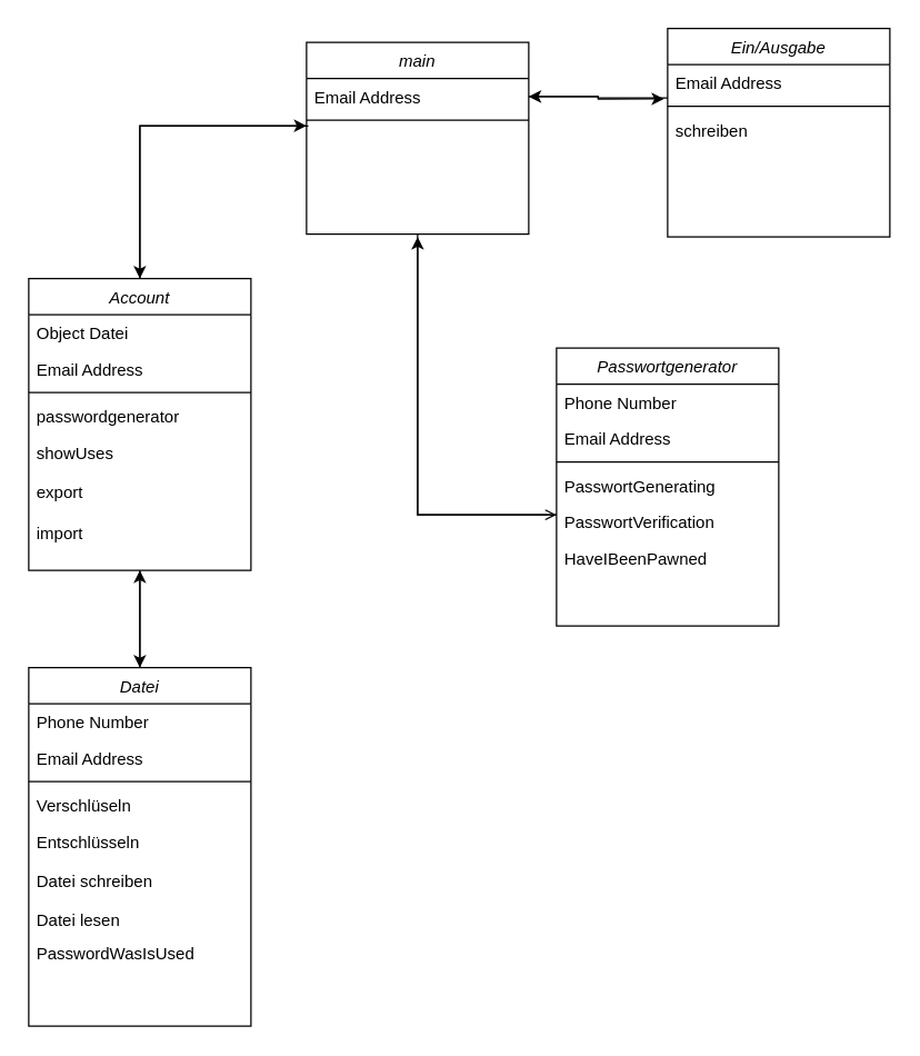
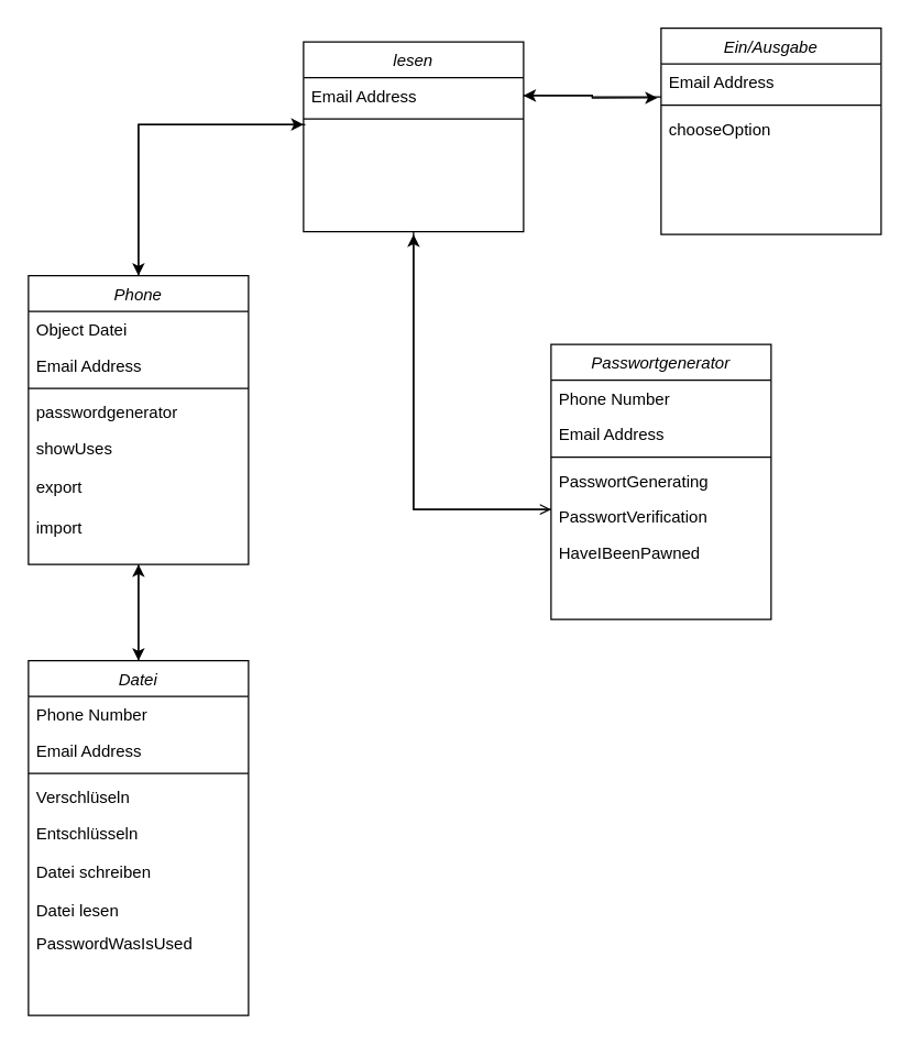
  <mxCell id="0" />
  <mxCell id="1" parent="0" />
  <mxCell id="2" style="edgeStyle=orthogonalEdgeStyle;rounded=0;orthogonalLoop=1;jettySize=auto;html=1;entryX=0.5;entryY=1;entryDx=0;entryDy=0;" edge="1" parent="1" source="3" target="26"><mxGeometry relative="1" as="geometry" /></mxCell>
  <mxCell id="3" value="Datei" style="swimlane;fontStyle=2;align=center;verticalAlign=top;childLayout=stackLayout;horizontal=1;startSize=26;horizontalStack=0;resizeParent=1;resizeLast=0;collapsible=1;marginBottom=0;rounded=0;shadow=0;strokeWidth=1;" parent="1" vertex="1"><mxGeometry x="20" y="480" width="160" height="258" as="geometry"><mxRectangle x="230" y="140" width="160" height="26" as="alternateBounds" /></mxGeometry></mxCell>
  <mxCell id="4" value="Phone Number" style="text;align=left;verticalAlign=top;spacingLeft=4;spacingRight=4;overflow=hidden;rotatable=0;points=[[0,0.5],[1,0.5]];portConstraint=eastwest;rounded=0;shadow=0;html=0;" parent="3" vertex="1"><mxGeometry y="26" width="160" height="26" as="geometry" /></mxCell>
  <mxCell id="5" value="Email Address" style="text;align=left;verticalAlign=top;spacingLeft=4;spacingRight=4;overflow=hidden;rotatable=0;points=[[0,0.5],[1,0.5]];portConstraint=eastwest;rounded=0;shadow=0;html=0;" parent="3" vertex="1"><mxGeometry y="52" width="160" height="26" as="geometry" /></mxCell>
  <mxCell id="6" value="" style="line;html=1;strokeWidth=1;align=left;verticalAlign=middle;spacingTop=-1;spacingLeft=3;spacingRight=3;rotatable=0;labelPosition=right;points=[];portConstraint=eastwest;" parent="3" vertex="1"><mxGeometry y="78" width="160" height="8" as="geometry" /></mxCell>
  <mxCell id="7" value="Verschlüseln&#10;&#10;" style="text;align=left;verticalAlign=top;spacingLeft=4;spacingRight=4;overflow=hidden;rotatable=0;points=[[0,0.5],[1,0.5]];portConstraint=eastwest;" parent="3" vertex="1"><mxGeometry y="86" width="160" height="26" as="geometry" /></mxCell>
  <mxCell id="8" value="Entschlüsseln" style="text;align=left;verticalAlign=top;spacingLeft=4;spacingRight=4;overflow=hidden;rotatable=0;points=[[0,0.5],[1,0.5]];portConstraint=eastwest;" vertex="1" parent="3"><mxGeometry y="112" width="160" height="28" as="geometry" /></mxCell>
  <mxCell id="9" value="Datei schreiben" style="text;align=left;verticalAlign=top;spacingLeft=4;spacingRight=4;overflow=hidden;rotatable=0;points=[[0,0.5],[1,0.5]];portConstraint=eastwest;" vertex="1" parent="3"><mxGeometry y="140" width="160" height="28" as="geometry" /></mxCell>
  <mxCell id="10" value="Datei lesen" style="text;align=left;verticalAlign=top;spacingLeft=4;spacingRight=4;overflow=hidden;rotatable=0;points=[[0,0.5],[1,0.5]];portConstraint=eastwest;" vertex="1" parent="3"><mxGeometry y="168" width="160" height="24" as="geometry" /></mxCell>
  <mxCell id="11" value="PasswordWasIsUsed" style="text;align=left;verticalAlign=top;spacingLeft=4;spacingRight=4;overflow=hidden;rotatable=0;points=[[0,0.5],[1,0.5]];portConstraint=eastwest;" vertex="1" parent="3"><mxGeometry y="192" width="160" height="28" as="geometry" /></mxCell>
  <mxCell id="12" style="edgeStyle=orthogonalEdgeStyle;rounded=0;orthogonalLoop=1;jettySize=auto;html=1;endArrow=open;" edge="1" parent="1" source="13" target="22"><mxGeometry relative="1" as="geometry"><Array as="points"><mxPoint x="300" y="370" /></Array></mxGeometry></mxCell>
- <mxCell id="13" value="main" style="swimlane;fontStyle=2;align=center;verticalAlign=top;childLayout=stackLayout;horizontal=1;startSize=26;horizontalStack=0;resizeParent=1;resizeLast=0;collapsible=1;marginBottom=0;rounded=0;shadow=0;strokeWidth=1;" vertex="1" parent="1"><mxGeometry x="220" y="30" width="160" height="138" as="geometry"><mxRectangle x="230" y="140" width="160" height="26" as="alternateBounds" /></mxGeometry></mxCell>
+ <mxCell id="13" value="lesen" style="swimlane;fontStyle=2;align=center;verticalAlign=top;childLayout=stackLayout;horizontal=1;startSize=26;horizontalStack=0;resizeParent=1;resizeLast=0;collapsible=1;marginBottom=0;rounded=0;shadow=0;strokeWidth=1;" vertex="1" parent="1"><mxGeometry x="220" y="30" width="160" height="138" as="geometry"><mxRectangle x="230" y="140" width="160" height="26" as="alternateBounds" /></mxGeometry></mxCell>
  <mxCell id="14" value="Email Address" style="text;align=left;verticalAlign=top;spacingLeft=4;spacingRight=4;overflow=hidden;rotatable=0;points=[[0,0.5],[1,0.5]];portConstraint=eastwest;rounded=0;shadow=0;html=0;" vertex="1" parent="13"><mxGeometry y="26" width="160" height="26" as="geometry" /></mxCell>
  <mxCell id="15" value="" style="line;html=1;strokeWidth=1;align=left;verticalAlign=middle;spacingTop=-1;spacingLeft=3;spacingRight=3;rotatable=0;labelPosition=right;points=[];portConstraint=eastwest;" vertex="1" parent="13"><mxGeometry y="52" width="160" height="8" as="geometry" /></mxCell>
  <mxCell id="16" style="edgeStyle=orthogonalEdgeStyle;rounded=0;orthogonalLoop=1;jettySize=auto;html=1;" edge="1" parent="1" source="17"><mxGeometry relative="1" as="geometry"><mxPoint x="300" y="170" as="targetPoint" /><Array as="points"><mxPoint x="300" y="370" /></Array></mxGeometry></mxCell>
  <mxCell id="17" value="Passwortgenerator" style="swimlane;fontStyle=2;align=center;verticalAlign=top;childLayout=stackLayout;horizontal=1;startSize=26;horizontalStack=0;resizeParent=1;resizeLast=0;collapsible=1;marginBottom=0;rounded=0;shadow=0;strokeWidth=1;" vertex="1" parent="1"><mxGeometry x="400" y="250" width="160" height="200" as="geometry"><mxRectangle x="230" y="140" width="160" height="26" as="alternateBounds" /></mxGeometry></mxCell>
  <mxCell id="18" value="Phone Number" style="text;align=left;verticalAlign=top;spacingLeft=4;spacingRight=4;overflow=hidden;rotatable=0;points=[[0,0.5],[1,0.5]];portConstraint=eastwest;rounded=0;shadow=0;html=0;" vertex="1" parent="17"><mxGeometry y="26" width="160" height="26" as="geometry" /></mxCell>
  <mxCell id="19" value="Email Address" style="text;align=left;verticalAlign=top;spacingLeft=4;spacingRight=4;overflow=hidden;rotatable=0;points=[[0,0.5],[1,0.5]];portConstraint=eastwest;rounded=0;shadow=0;html=0;" vertex="1" parent="17"><mxGeometry y="52" width="160" height="26" as="geometry" /></mxCell>
  <mxCell id="20" value="" style="line;html=1;strokeWidth=1;align=left;verticalAlign=middle;spacingTop=-1;spacingLeft=3;spacingRight=3;rotatable=0;labelPosition=right;points=[];portConstraint=eastwest;" vertex="1" parent="17"><mxGeometry y="78" width="160" height="8" as="geometry" /></mxCell>
  <mxCell id="21" value="PasswortGenerating" style="text;align=left;verticalAlign=top;spacingLeft=4;spacingRight=4;overflow=hidden;rotatable=0;points=[[0,0.5],[1,0.5]];portConstraint=eastwest;" vertex="1" parent="17"><mxGeometry y="86" width="160" height="26" as="geometry" /></mxCell>
  <mxCell id="22" value="PasswortVerification" style="text;align=left;verticalAlign=top;spacingLeft=4;spacingRight=4;overflow=hidden;rotatable=0;points=[[0,0.5],[1,0.5]];portConstraint=eastwest;" vertex="1" parent="17"><mxGeometry y="112" width="160" height="26" as="geometry" /></mxCell>
  <mxCell id="23" value="HaveIBeenPawned" style="text;align=left;verticalAlign=top;spacingLeft=4;spacingRight=4;overflow=hidden;rotatable=0;points=[[0,0.5],[1,0.5]];portConstraint=eastwest;" vertex="1" parent="17"><mxGeometry y="138" width="160" height="26" as="geometry" /></mxCell>
  <mxCell id="24" style="edgeStyle=orthogonalEdgeStyle;rounded=0;orthogonalLoop=1;jettySize=auto;html=1;exitX=0.5;exitY=0;exitDx=0;exitDy=0;" edge="1" parent="1" source="26"><mxGeometry relative="1" as="geometry"><mxPoint x="220" y="90" as="targetPoint" /><Array as="points"><mxPoint x="100" y="90" /></Array></mxGeometry></mxCell>
  <mxCell id="25" style="edgeStyle=orthogonalEdgeStyle;rounded=0;orthogonalLoop=1;jettySize=auto;html=1;entryX=0.5;entryY=0;entryDx=0;entryDy=0;" edge="1" parent="1" source="26" target="3"><mxGeometry relative="1" as="geometry" /></mxCell>
- <mxCell id="26" value="Account" style="swimlane;fontStyle=2;align=center;verticalAlign=top;childLayout=stackLayout;horizontal=1;startSize=26;horizontalStack=0;resizeParent=1;resizeLast=0;collapsible=1;marginBottom=0;rounded=0;shadow=0;strokeWidth=1;" vertex="1" parent="1"><mxGeometry x="20" y="200" width="160" height="210" as="geometry"><mxRectangle x="230" y="140" width="160" height="26" as="alternateBounds" /></mxGeometry></mxCell>
+ <mxCell id="26" value="Phone" style="swimlane;fontStyle=2;align=center;verticalAlign=top;childLayout=stackLayout;horizontal=1;startSize=26;horizontalStack=0;resizeParent=1;resizeLast=0;collapsible=1;marginBottom=0;rounded=0;shadow=0;strokeWidth=1;" vertex="1" parent="1"><mxGeometry x="20" y="200" width="160" height="210" as="geometry"><mxRectangle x="230" y="140" width="160" height="26" as="alternateBounds" /></mxGeometry></mxCell>
  <mxCell id="27" value="Object Datei" style="text;align=left;verticalAlign=top;spacingLeft=4;spacingRight=4;overflow=hidden;rotatable=0;points=[[0,0.5],[1,0.5]];portConstraint=eastwest;rounded=0;shadow=0;html=0;" vertex="1" parent="26"><mxGeometry y="26" width="160" height="26" as="geometry" /></mxCell>
  <mxCell id="28" value="Email Address" style="text;align=left;verticalAlign=top;spacingLeft=4;spacingRight=4;overflow=hidden;rotatable=0;points=[[0,0.5],[1,0.5]];portConstraint=eastwest;rounded=0;shadow=0;html=0;" vertex="1" parent="26"><mxGeometry y="52" width="160" height="26" as="geometry" /></mxCell>
  <mxCell id="29" value="" style="line;html=1;strokeWidth=1;align=left;verticalAlign=middle;spacingTop=-1;spacingLeft=3;spacingRight=3;rotatable=0;labelPosition=right;points=[];portConstraint=eastwest;" vertex="1" parent="26"><mxGeometry y="78" width="160" height="8" as="geometry" /></mxCell>
  <mxCell id="30" value="passwordgenerator" style="text;align=left;verticalAlign=top;spacingLeft=4;spacingRight=4;overflow=hidden;rotatable=0;points=[[0,0.5],[1,0.5]];portConstraint=eastwest;" vertex="1" parent="26"><mxGeometry y="86" width="160" height="26" as="geometry" /></mxCell>
  <mxCell id="31" value="showUses" style="text;align=left;verticalAlign=top;spacingLeft=4;spacingRight=4;overflow=hidden;rotatable=0;points=[[0,0.5],[1,0.5]];portConstraint=eastwest;" vertex="1" parent="26"><mxGeometry y="112" width="160" height="28" as="geometry" /></mxCell>
  <mxCell id="32" value="export" style="text;align=left;verticalAlign=top;spacingLeft=4;spacingRight=4;overflow=hidden;rotatable=0;points=[[0,0.5],[1,0.5]];portConstraint=eastwest;" vertex="1" parent="26"><mxGeometry y="140" width="160" height="30" as="geometry" /></mxCell>
  <mxCell id="33" value="import" style="text;align=left;verticalAlign=top;spacingLeft=4;spacingRight=4;overflow=hidden;rotatable=0;points=[[0,0.5],[1,0.5]];portConstraint=eastwest;" vertex="1" parent="26"><mxGeometry y="170" width="160" height="28" as="geometry" /></mxCell>
  <mxCell id="34" style="edgeStyle=orthogonalEdgeStyle;rounded=0;orthogonalLoop=1;jettySize=auto;html=1;entryX=0.5;entryY=0;entryDx=0;entryDy=0;exitX=0.008;exitY=0.007;exitDx=0;exitDy=0;exitPerimeter=0;" edge="1" parent="1" target="26"><mxGeometry relative="1" as="geometry"><mxPoint x="221.28" y="90.182" as="sourcePoint" /><Array as="points"><mxPoint x="100" y="90" /></Array></mxGeometry></mxCell>
  <mxCell id="35" value="Ein/Ausgabe" style="swimlane;fontStyle=2;align=center;verticalAlign=top;childLayout=stackLayout;horizontal=1;startSize=26;horizontalStack=0;resizeParent=1;resizeLast=0;collapsible=1;marginBottom=0;rounded=0;shadow=0;strokeWidth=1;" vertex="1" parent="1"><mxGeometry x="480" y="20" width="160" height="150" as="geometry"><mxRectangle x="230" y="140" width="160" height="26" as="alternateBounds" /></mxGeometry></mxCell>
  <mxCell id="36" value="Email Address" style="text;align=left;verticalAlign=top;spacingLeft=4;spacingRight=4;overflow=hidden;rotatable=0;points=[[0,0.5],[1,0.5]];portConstraint=eastwest;rounded=0;shadow=0;html=0;" vertex="1" parent="35"><mxGeometry y="26" width="160" height="26" as="geometry" /></mxCell>
  <mxCell id="37" value="" style="line;html=1;strokeWidth=1;align=left;verticalAlign=middle;spacingTop=-1;spacingLeft=3;spacingRight=3;rotatable=0;labelPosition=right;points=[];portConstraint=eastwest;" vertex="1" parent="35"><mxGeometry y="52" width="160" height="8" as="geometry" /></mxCell>
- <mxCell id="38" value="schreiben" style="text;align=left;verticalAlign=top;spacingLeft=4;spacingRight=4;overflow=hidden;rotatable=0;points=[[0,0.5],[1,0.5]];portConstraint=eastwest;" vertex="1" parent="35"><mxGeometry y="60" width="160" height="26" as="geometry" /></mxCell>
+ <mxCell id="38" value="chooseOption" style="text;align=left;verticalAlign=top;spacingLeft=4;spacingRight=4;overflow=hidden;rotatable=0;points=[[0,0.5],[1,0.5]];portConstraint=eastwest;" vertex="1" parent="35"><mxGeometry y="60" width="160" height="26" as="geometry" /></mxCell>
  <mxCell id="39" style="edgeStyle=orthogonalEdgeStyle;rounded=0;orthogonalLoop=1;jettySize=auto;html=1;entryX=-0.016;entryY=0.949;entryDx=0;entryDy=0;entryPerimeter=0;" edge="1" parent="1" source="14" target="36"><mxGeometry relative="1" as="geometry" /></mxCell>
  <mxCell id="40" style="edgeStyle=orthogonalEdgeStyle;rounded=0;orthogonalLoop=1;jettySize=auto;html=1;entryX=1;entryY=0.5;entryDx=0;entryDy=0;" edge="1" parent="1" source="36" target="14"><mxGeometry relative="1" as="geometry"><Array as="points"><mxPoint x="430" y="70" /></Array></mxGeometry></mxCell>
